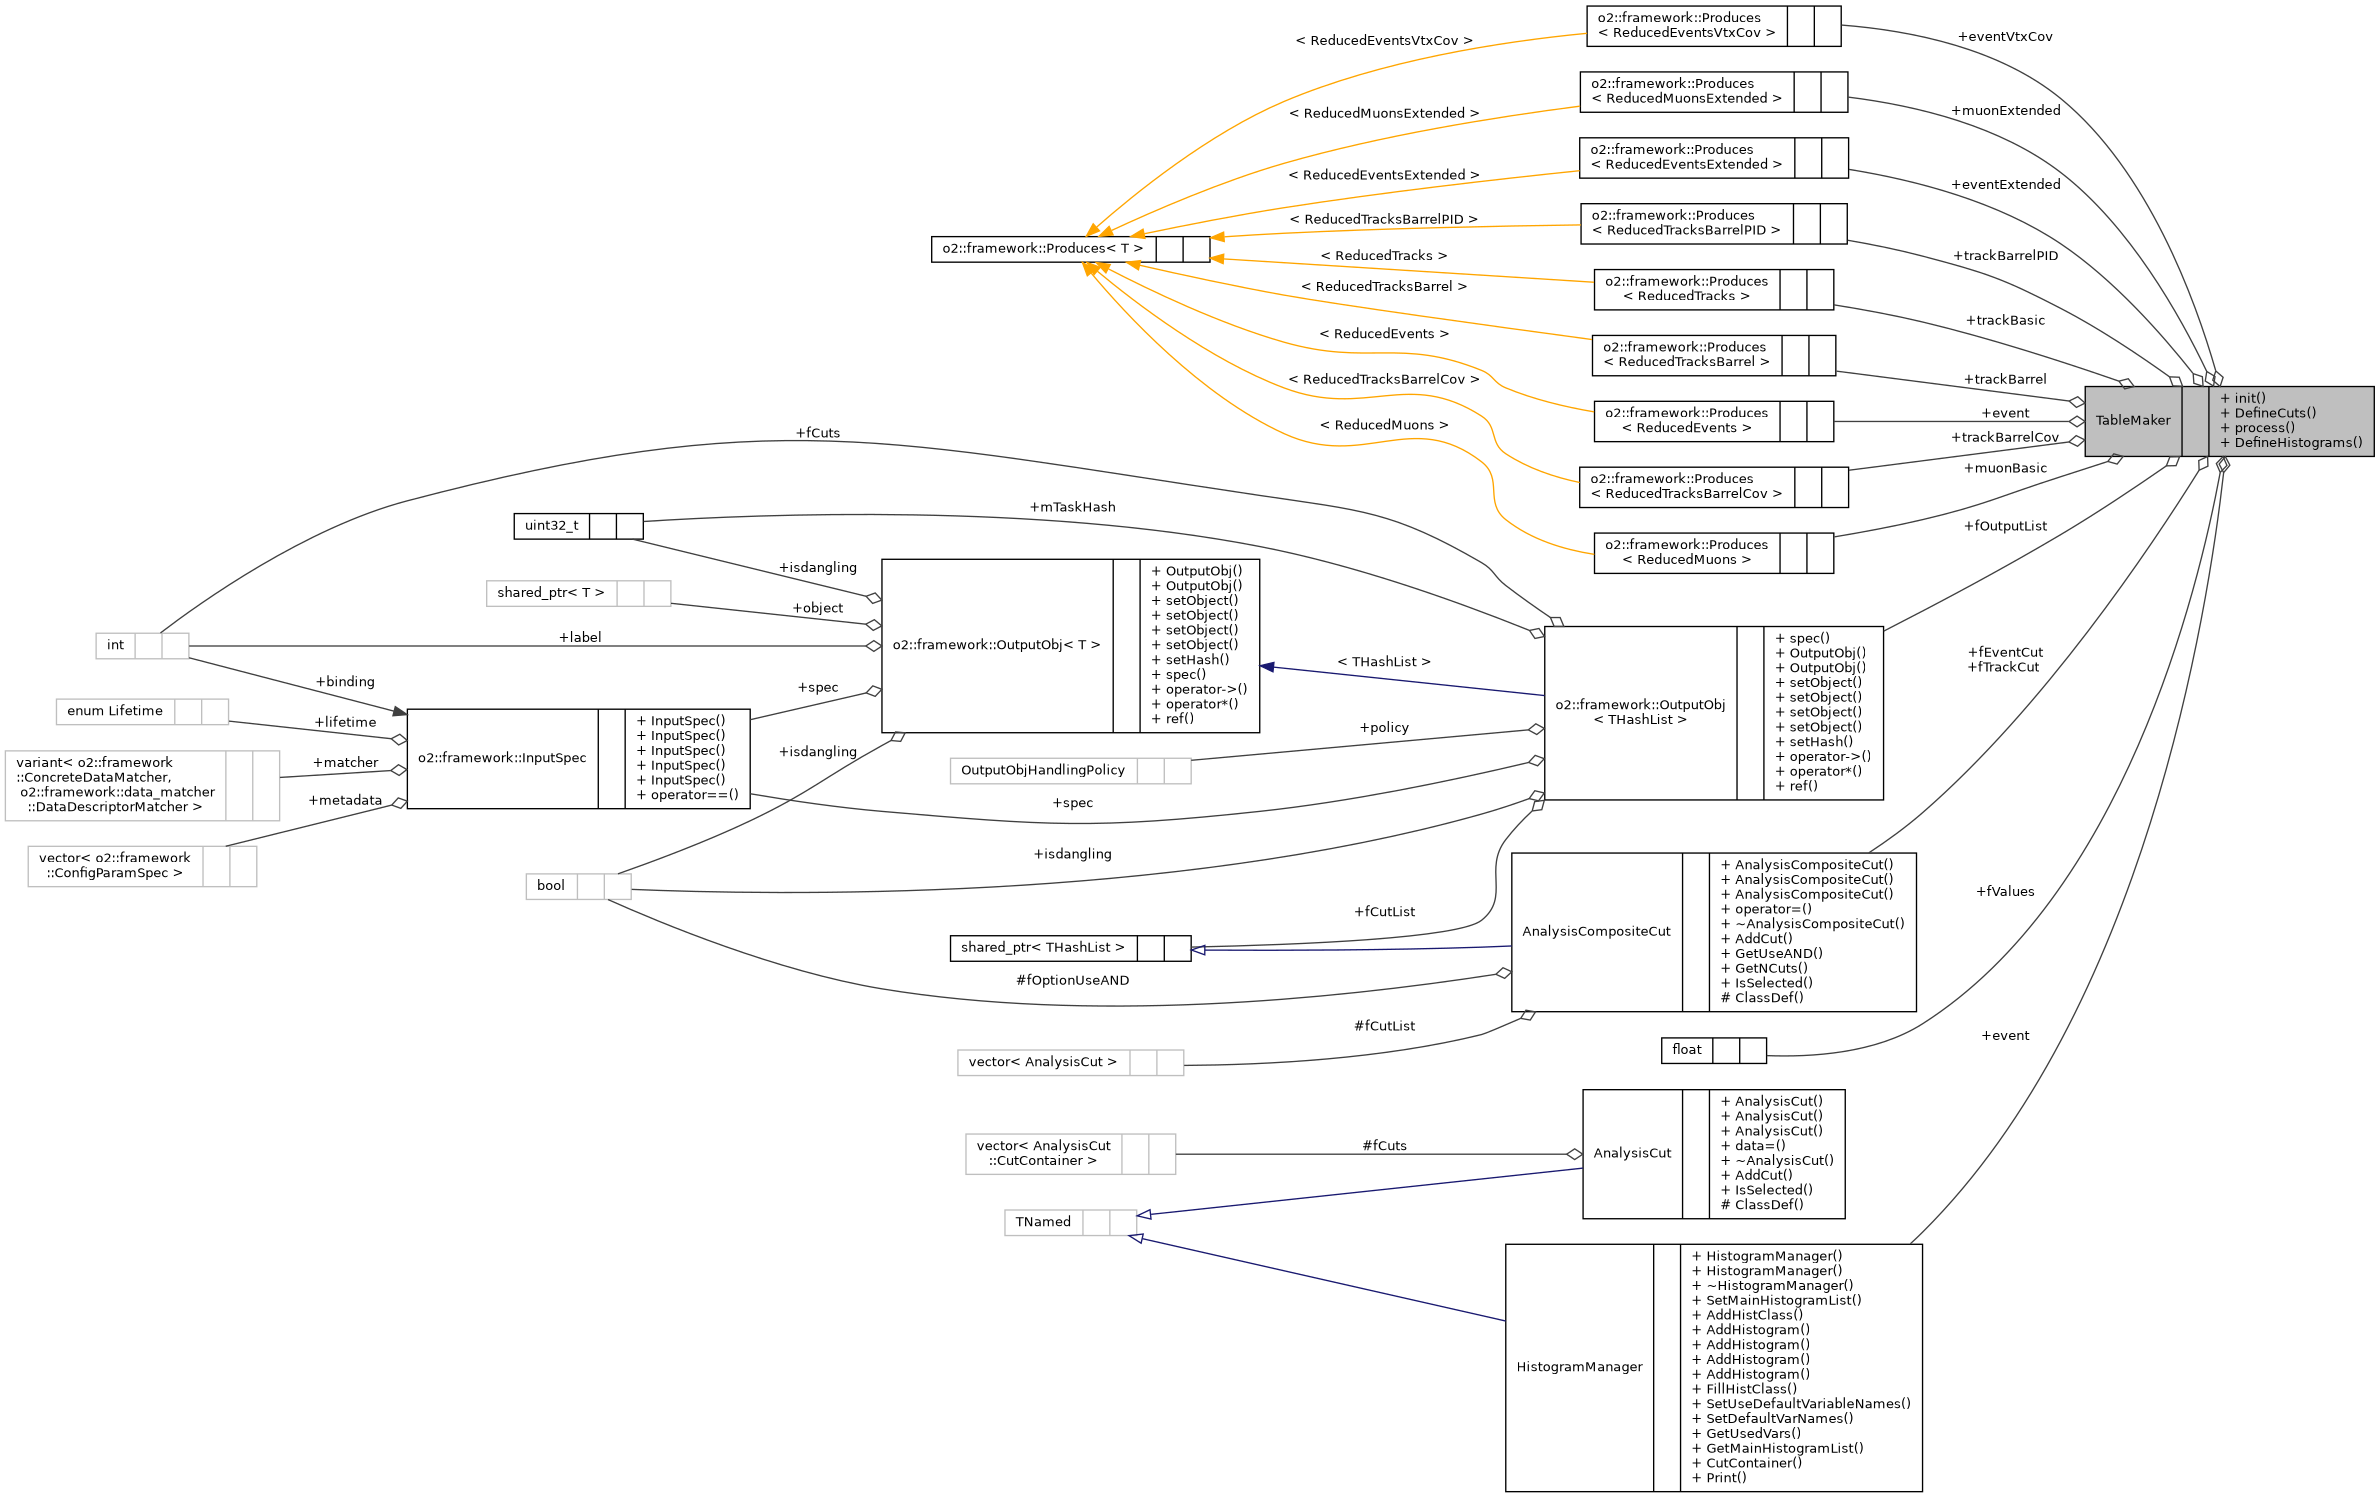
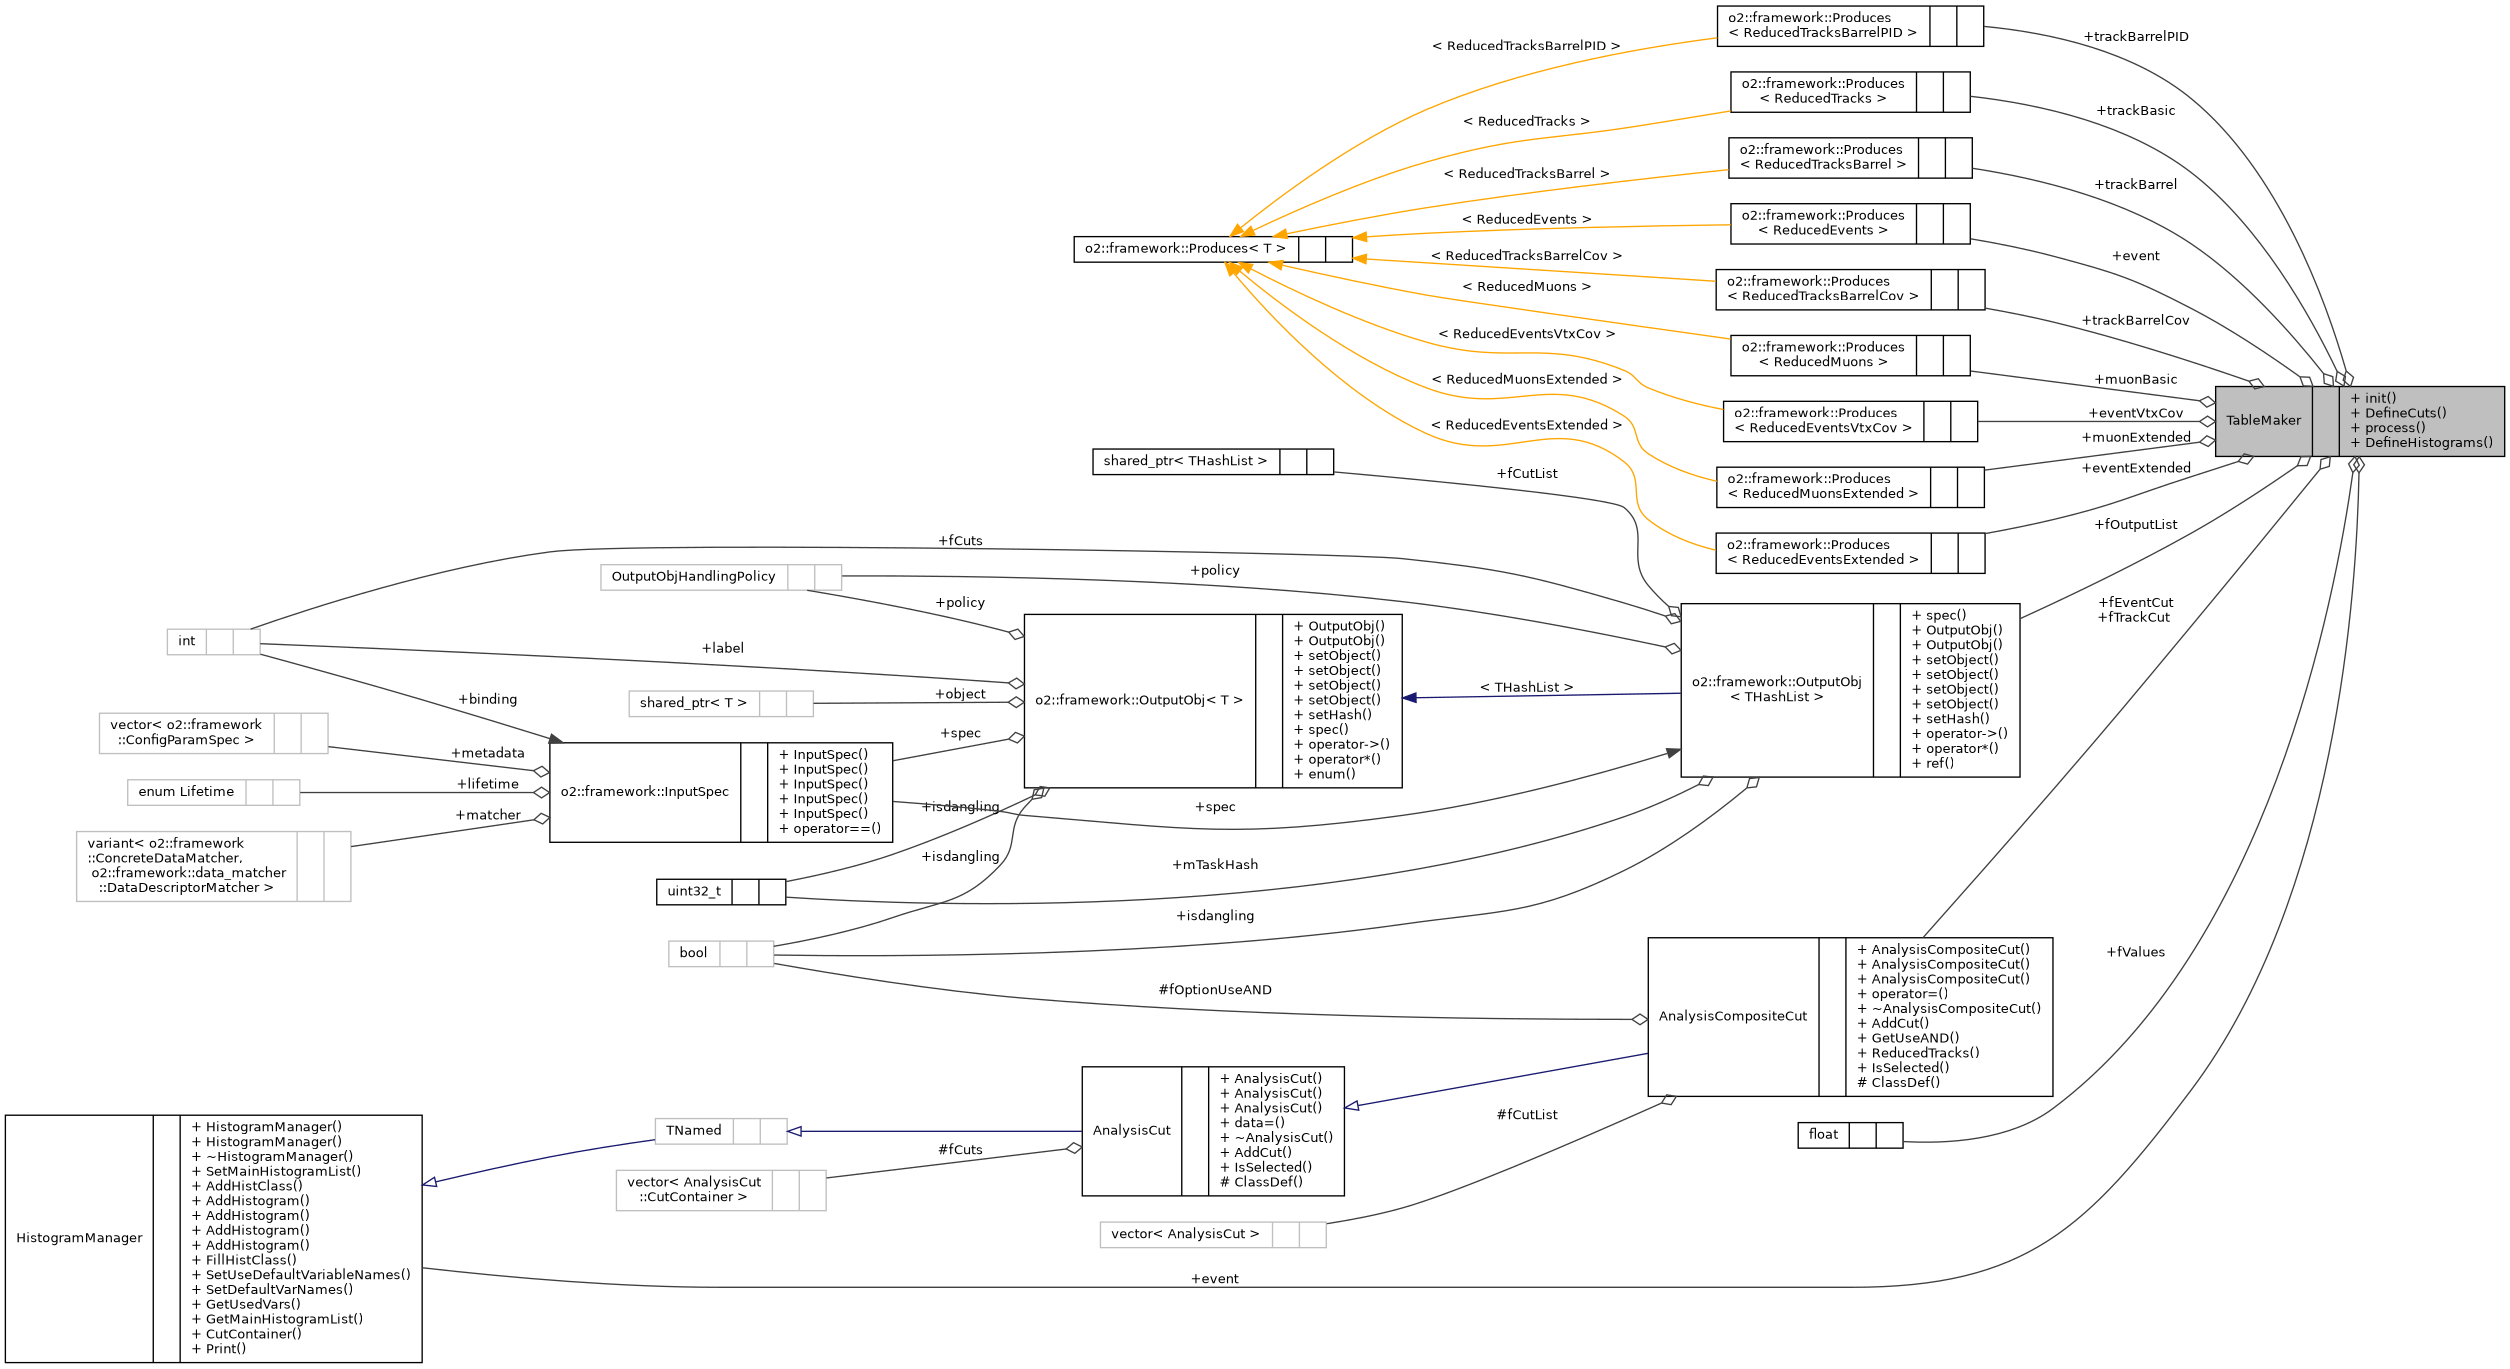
  digraph {
    rankdir=LR
    node [color=black fontname=Helvetica fontsize=10 shape=record]
    edge [arrowhead=odiamond color=grey25 fontname=Helvetica fontsize=10 labelfontname=Helvetica labelfontsize=10 style=solid]
    n1 [fillcolor=grey75 fontcolor=black height=0.2 label="{TableMaker\n||+ init()\l+ DefineCuts()\l+ process()\l+ DefineHistograms()\l}" style=filled width=0.4]
    n2 [height=0.2 label="{o2::framework::Produces\l\< ReducedTracksBarrelCov \>\n||}" width=0.4]
    n3 [height=0.2 label="{o2::framework::Produces\< T \>\n||}" width=0.4]
    n4 [height=0.2 label="{o2::framework::Produces\l\< ReducedMuons \>\n||}" width=0.4]
    n5 [height=0.2 label="{o2::framework::Produces\l\< ReducedEventsVtxCov \>\n||}" width=0.4]
    n6 [height=0.2 label="{o2::framework::Produces\l\< ReducedMuonsExtended \>\n||}" width=0.4]
    n7 [height=0.2 label="{o2::framework::Produces\l\< ReducedEventsExtended \>\n||}" width=0.4]
    n8 [height=0.2 label="{o2::framework::Produces\l\< ReducedTracksBarrelPID \>\n||}" width=0.4]
    n9 [height=0.2 label="{o2::framework::Produces\l\< ReducedTracks \>\n||}" width=0.4]
    n10 [height=0.2 label="{o2::framework::Produces\l\< ReducedTracksBarrel \>\n||}" width=0.4]
    n11 [height=0.2 label="{o2::framework::Produces\l\< ReducedEvents \>\n||}" width=0.4]
    n12 [height=0.2 label="{o2::framework::OutputObj\l\< THashList \>\n||+ spec()\l+ OutputObj()\l+ OutputObj()\l+ setObject()\l+ setObject()\l+ setObject()\l+ setObject()\l+ setHash()\l+ operator-\>()\l+ operator*()\l+ ref()\l}" width=0.4]
    n13 [color=grey75 height=0.2 label="{OutputObjHandlingPolicy\n||}" width=0.4]
-   n14 [height=0.2 label="{o2::framework::OutputObj\< T \>\n||+ OutputObj()\l+ OutputObj()\l+ setObject()\l+ setObject()\l+ setObject()\l+ setObject()\l+ setHash()\l+ spec()\l+ operator-\>()\l+ operator*()\l+ ref()\l}" width=0.4]
+   n14 [height=0.2 label="{o2::framework::OutputObj\< T \>\n||+ OutputObj()\l+ OutputObj()\l+ setObject()\l+ setObject()\l+ setObject()\l+ setObject()\l+ setHash()\l+ spec()\l+ operator-\>()\l+ operator*()\l+ enum()\l}" width=0.4]
    n15 [height=0.2 label="{shared_ptr\< THashList \>\n||}" width=0.4]
    n16 [height=0.2 label="{uint32_t\n||}" width=0.4]
    n17 [color=grey75 height=0.2 label="{int\n||}" width=0.4]
    n18 [height=0.2 label="{o2::framework::InputSpec\n||+ InputSpec()\l+ InputSpec()\l+ InputSpec()\l+ InputSpec()\l+ InputSpec()\l+ operator==()\l}" width=0.4]
    n19 [color=grey75 height=0.2 label="{bool\n||}" width=0.4]
-   n20 [height=0.2 label="{AnalysisCompositeCut\n||+ AnalysisCompositeCut()\l+ AnalysisCompositeCut()\l+ AnalysisCompositeCut()\l+ operator=()\l+ ~AnalysisCompositeCut()\l+ AddCut()\l+ GetUseAND()\l+ GetNCuts()\l+ IsSelected()\l# ClassDef()\l}" width=0.4]
+   n20 [height=0.2 label="{AnalysisCompositeCut\n||+ AnalysisCompositeCut()\l+ AnalysisCompositeCut()\l+ AnalysisCompositeCut()\l+ operator=()\l+ ~AnalysisCompositeCut()\l+ AddCut()\l+ GetUseAND()\l+ ReducedTracks()\l+ IsSelected()\l# ClassDef()\l}" width=0.4]
    n21 [color=grey75 height=0.2 label="{vector\< o2::framework\l::ConfigParamSpec \>\n||}" width=0.4]
    n22 [color=grey75 height=0.2 label="{enum Lifetime\n||}" width=0.4]
    n23 [color=grey75 height=0.2 label="{variant\< o2::framework\l::ConcreteDataMatcher,\l o2::framework::data_matcher\l::DataDescriptorMatcher \>\n||}" width=0.4]
    n24 [color=grey75 height=0.2 label="{shared_ptr\< T \>\n||}" width=0.4]
    n25 [height=0.2 label="{float\n||}" width=0.4]
    n26 [height=0.2 label="{AnalysisCut\n||+ AnalysisCut()\l+ AnalysisCut()\l+ AnalysisCut()\l+ data=()\l+ ~AnalysisCut()\l+ AddCut()\l+ IsSelected()\l# ClassDef()\l}" width=0.4]
    n27 [color=grey75 height=0.2 label="{TNamed\n||}" width=0.4]
    n28 [height=0.2 label="{HistogramManager\n||+ HistogramManager()\l+ HistogramManager()\l+ ~HistogramManager()\l+ SetMainHistogramList()\l+ AddHistClass()\l+ AddHistogram()\l+ AddHistogram()\l+ AddHistogram()\l+ AddHistogram()\l+ FillHistClass()\l+ SetUseDefaultVariableNames()\l+ SetDefaultVarNames()\l+ GetUsedVars()\l+ GetMainHistogramList()\l+ CutContainer()\l+ Print()\l}" width=0.4]
    n29 [color=grey75 height=0.2 label="{vector\< AnalysisCut\l::CutContainer \>\n||}" width=0.4]
    n30 [color=grey75 height=0.2 label="{vector\< AnalysisCut \>\n||}" width=0.4]
    n2 -> n1 [label=" +trackBarrelCov"]
    n3 -> n2 [color=orange dir=back label=" \< ReducedTracksBarrelCov \>" arrowhead=""]
    n3 -> n4 [color=orange dir=back label=" \< ReducedMuons \>" arrowhead=""]
    n3 -> n5 [color=orange dir=back label=" \< ReducedEventsVtxCov \>" arrowhead=""]
    n3 -> n6 [color=orange dir=back label=" \< ReducedMuonsExtended \>" arrowhead=""]
    n3 -> n7 [color=orange dir=back label=" \< ReducedEventsExtended \>" arrowhead=""]
    n3 -> n8 [color=orange dir=back label=" \< ReducedTracksBarrelPID \>" arrowhead=""]
    n3 -> n9 [color=orange dir=back label=" \< ReducedTracks \>" arrowhead=""]
    n3 -> n10 [color=orange dir=back label=" \< ReducedTracksBarrel \>" arrowhead=""]
    n3 -> n11 [color=orange dir=back label=" \< ReducedEvents \>" arrowhead=""]
    n4 -> n1 [label=" +muonBasic"]
    n5 -> n1 [label=" +eventVtxCov"]
    n6 -> n1 [label=" +muonExtended"]
    n7 -> n1 [label=" +eventExtended"]
    n8 -> n1 [label=" +trackBarrelPID"]
    n9 -> n1 [label=" +trackBasic"]
    n10 -> n1 [label=" +trackBarrel"]
    n11 -> n1 [label=" +event"]
    n12 -> n1 [label=" +fOutputList"]
    n13 -> n12 [label=" +policy"]
+   n13 -> n14 [label=" +policy"]
    n14 -> n12 [color=midnightblue dir=back label=" \< THashList \>" arrowhead=""]
    n15 -> n12 [label=" +fCutList"]
    n16 -> n12 [label=" +mTaskHash"]
    n16 -> n14 [label=" +isdangling"]
    n17 -> n12 [label=" +fCuts"]
    n17 -> n14 [label=" +label"]
    n17 -> n18 [arrowhead=normal label=" +binding"]
-   n18 -> n12 [label=" +spec"]
+   n18 -> n12 [arrowhead=normal label=" +spec"]
    n18 -> n14 [label=" +spec"]
    n19 -> n12 [label=" +isdangling"]
    n19 -> n14 [label=" +isdangling"]
    n19 -> n20 [label=" #fOptionUseAND"]
    n20 -> n1 [label=" +fEventCut\n+fTrackCut"]
    n21 -> n18 [label=" +metadata"]
    n22 -> n18 [label=" +lifetime"]
    n23 -> n18 [label=" +matcher"]
    n24 -> n14 [label=" +object"]
    n25 -> n1 [label=" +fValues"]
-   n15 -> n20 [arrowtail=onormal color=midnightblue dir=back arrowhead=""]
+   n26 -> n20 [arrowtail=onormal color=midnightblue dir=back arrowhead=""]
    n27 -> n26 [arrowtail=onormal color=midnightblue dir=back arrowhead=""]
-   n27 -> n28 [arrowtail=onormal color=midnightblue dir=back arrowhead=""]
+   n28 -> n27 [arrowtail=onormal color=midnightblue dir=back arrowhead=""]
    n28 -> n1 [label=" +event"]
    n29 -> n26 [label=" #fCuts"]
    n30 -> n20 [label=" #fCutList"]
  }
